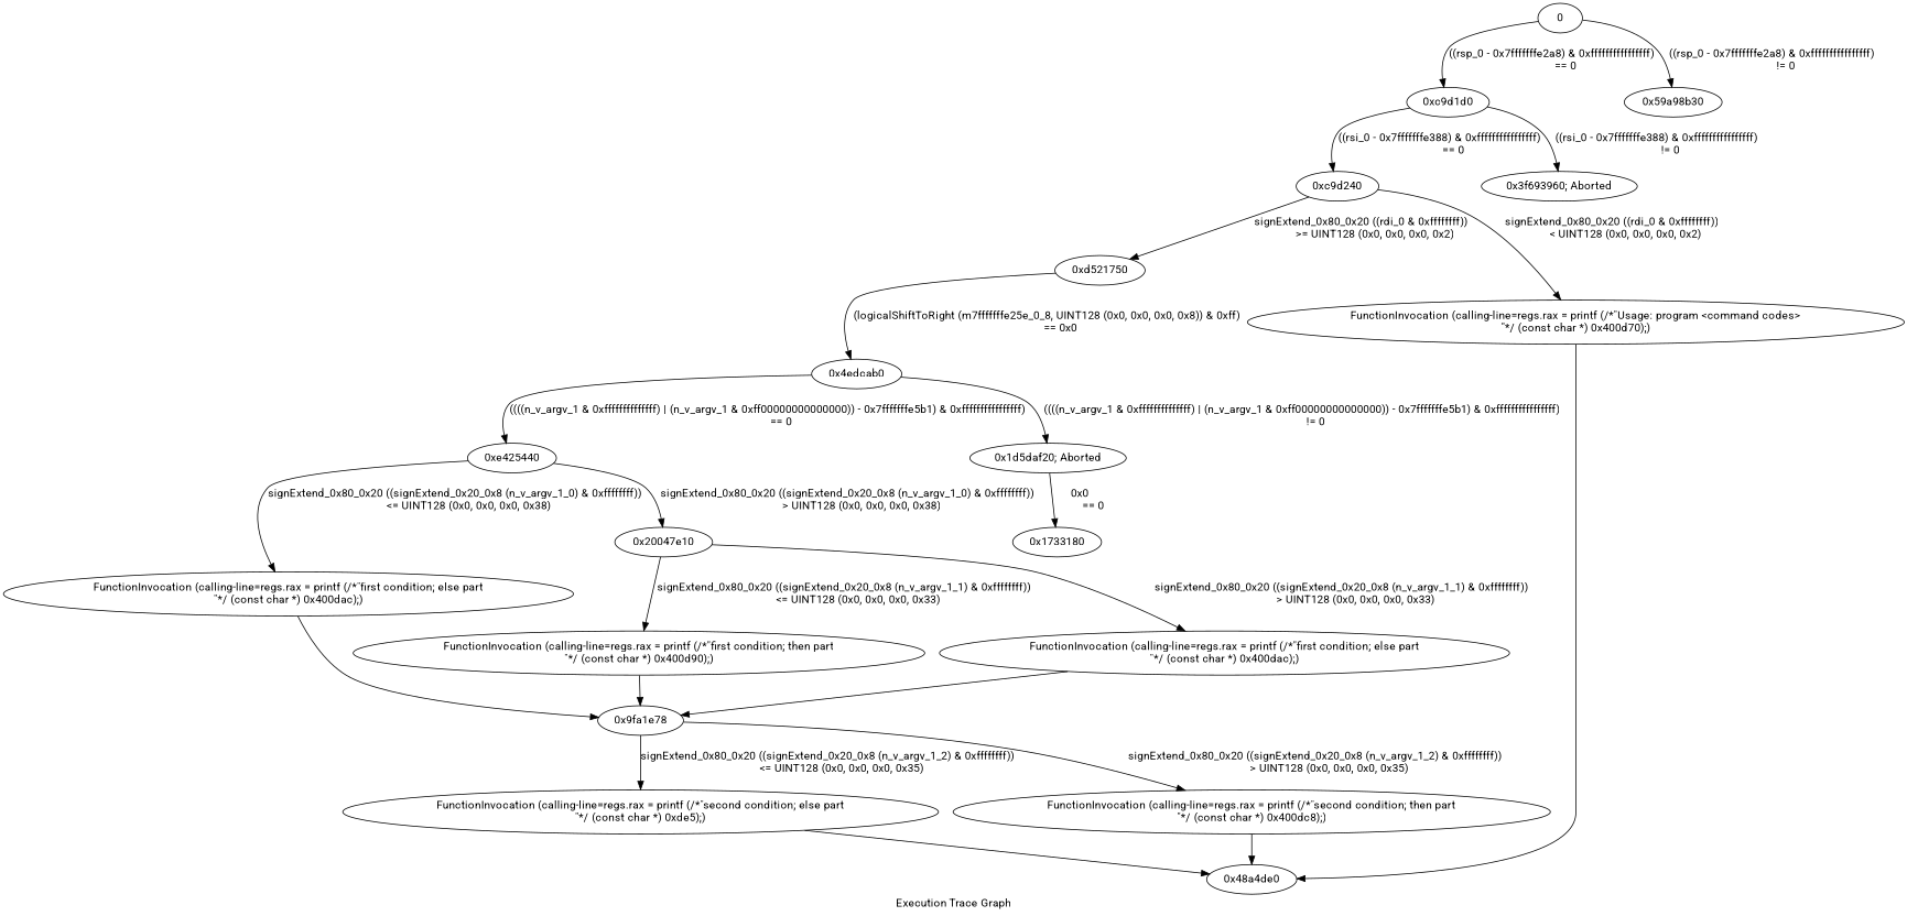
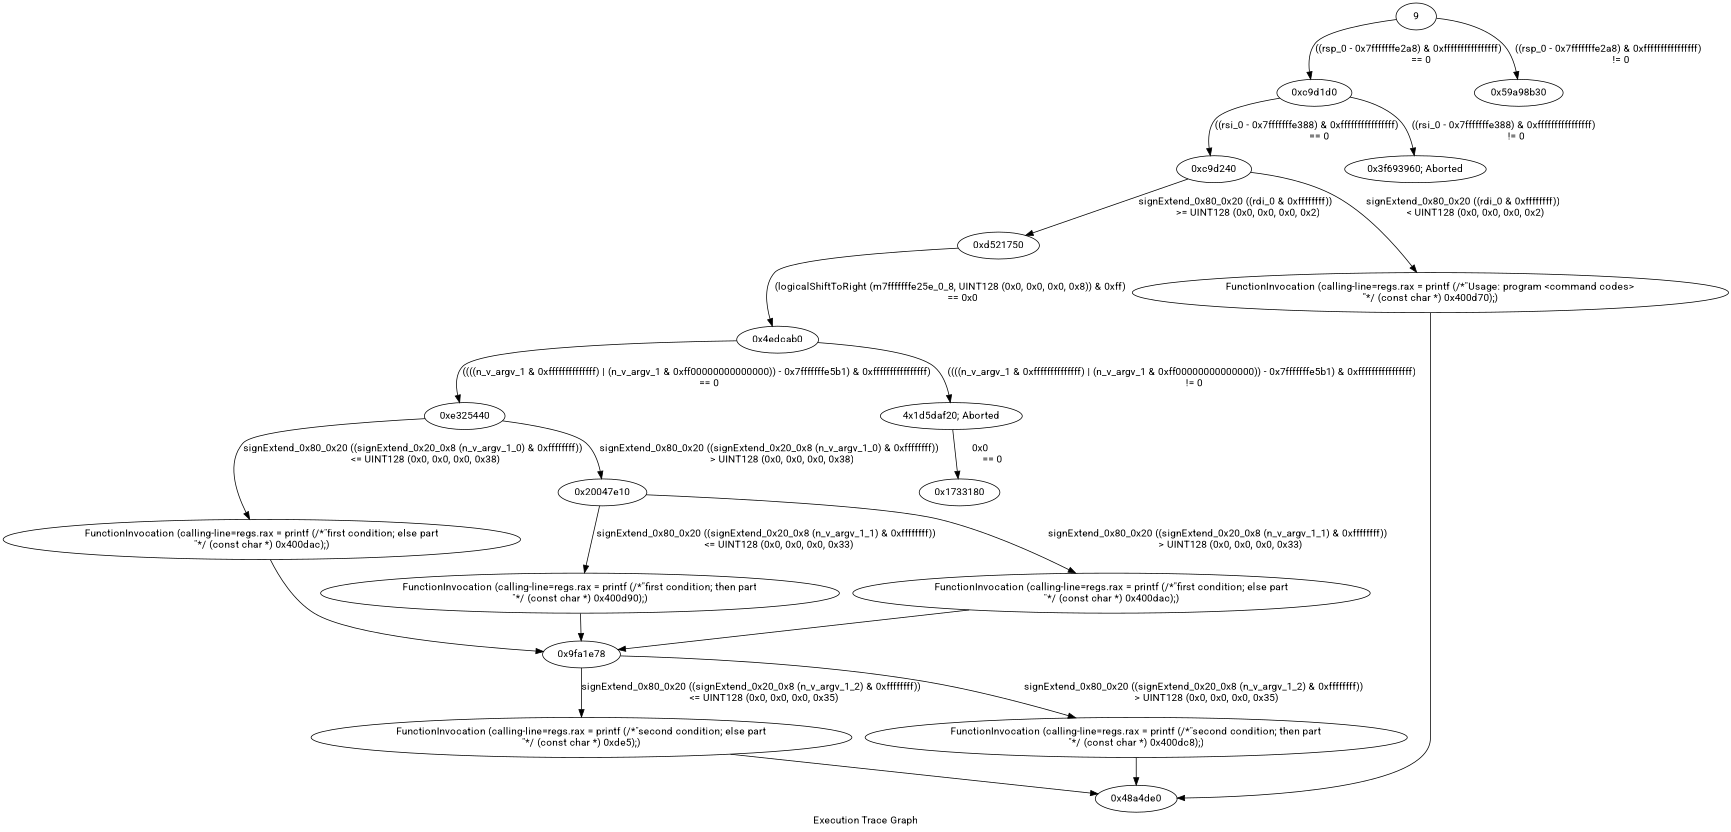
  digraph {
    fontname=Roboto
    label="Execution Trace Graph"
    node [fontname=Roboto]
    edge [fontname=Roboto]
-   n1 [label=0]
+   n1 [label=9]
    n2 [label="0xc9d1d0"]
    n3 [label="0x59a98b30"]
    n4 [label="0xc9d240"]
    n5 [label="0x3f693960; Aborted"]
    n6 [label="0xd521750"]
    n7 [label="FunctionInvocation (calling-line=regs.rax = printf (/*\"Usage: program <command codes>\n\"*/ (const char *) 0x400d70);)"]
    n8 [label="0x4edcab0"]
    n9 [label="0x48a4de0"]
    n10 [label="0x1733180"]
    n11 [label="FunctionInvocation (calling-line=regs.rax = printf (/*\"second condition; else part\n\"*/ (const char *) 0xde5);)"]
-   n12 [label="0xe425440"]
-   n13 [label="0x1d5daf20; Aborted"]
+   n12 [label="0xe325440"]
+   n13 [label="4x1d5daf20; Aborted"]
    n14 [label="FunctionInvocation (calling-line=regs.rax = printf (/*\"first condition; else part\n\"*/ (const char *) 0x400dac);)"]
    n15 [label="0x20047e10"]
    n16 [label="FunctionInvocation (calling-line=regs.rax = printf (/*\"second condition; then part\n\"*/ (const char *) 0x400dc8);)"]
    n17 [label="0x9fa1e78"]
    n18 [label="FunctionInvocation (calling-line=regs.rax = printf (/*\"first condition; then part\n\"*/ (const char *) 0x400d90);)"]
    n19 [label="FunctionInvocation (calling-line=regs.rax = printf (/*\"first condition; else part\n\"*/ (const char *) 0x400dac);)"]
    n1 -> n2 [label="((rsp_0 - 0x7fffffffe2a8) & 0xffffffffffffffff)\n	 == 0"]
    n1 -> n3 [label="((rsp_0 - 0x7fffffffe2a8) & 0xffffffffffffffff)\n	 != 0"]
    n2 -> n4 [label="((rsi_0 - 0x7fffffffe388) & 0xffffffffffffffff)\n	 == 0"]
    n2 -> n5 [label="((rsi_0 - 0x7fffffffe388) & 0xffffffffffffffff)\n	 != 0"]
    n4 -> n6 [label="signExtend_0x80_0x20 ((rdi_0 & 0xffffffff))\n	 >= UINT128 (0x0, 0x0, 0x0, 0x2)"]
    n4 -> n7 [label="signExtend_0x80_0x20 ((rdi_0 & 0xffffffff))\n	 < UINT128 (0x0, 0x0, 0x0, 0x2)"]
    n6 -> n8 [label="(logicalShiftToRight (m7fffffffe25e_0_8, UINT128 (0x0, 0x0, 0x0, 0x8)) & 0xff)\n	 == 0x0"]
    n7 -> n9
    n8 -> n12 [label="((((n_v_argv_1 & 0xffffffffffffff) | (n_v_argv_1 & 0xff00000000000000)) - 0x7fffffffe5b1) & 0xffffffffffffffff)\n	 == 0"]
    n8 -> n13 [label="((((n_v_argv_1 & 0xffffffffffffff) | (n_v_argv_1 & 0xff00000000000000)) - 0x7fffffffe5b1) & 0xffffffffffffffff)\n	 != 0"]
    n11 -> n9
    n12 -> n14 [label="signExtend_0x80_0x20 ((signExtend_0x20_0x8 (n_v_argv_1_0) & 0xffffffff))\n	 <= UINT128 (0x0, 0x0, 0x0, 0x38)"]
    n12 -> n15 [label="signExtend_0x80_0x20 ((signExtend_0x20_0x8 (n_v_argv_1_0) & 0xffffffff))\n	 > UINT128 (0x0, 0x0, 0x0, 0x38)"]
    n13 -> n10 [label="0x0\n	 == 0"]
    n14 -> n17
    n15 -> n18 [label="signExtend_0x80_0x20 ((signExtend_0x20_0x8 (n_v_argv_1_1) & 0xffffffff))\n	 <= UINT128 (0x0, 0x0, 0x0, 0x33)"]
    n15 -> n19 [label="signExtend_0x80_0x20 ((signExtend_0x20_0x8 (n_v_argv_1_1) & 0xffffffff))\n	 > UINT128 (0x0, 0x0, 0x0, 0x33)"]
    n16 -> n9
    n17 -> n11 [label="signExtend_0x80_0x20 ((signExtend_0x20_0x8 (n_v_argv_1_2) & 0xffffffff))\n	 <= UINT128 (0x0, 0x0, 0x0, 0x35)"]
    n17 -> n16 [label="signExtend_0x80_0x20 ((signExtend_0x20_0x8 (n_v_argv_1_2) & 0xffffffff))\n	 > UINT128 (0x0, 0x0, 0x0, 0x35)"]
    n18 -> n17
    n19 -> n17
  }
